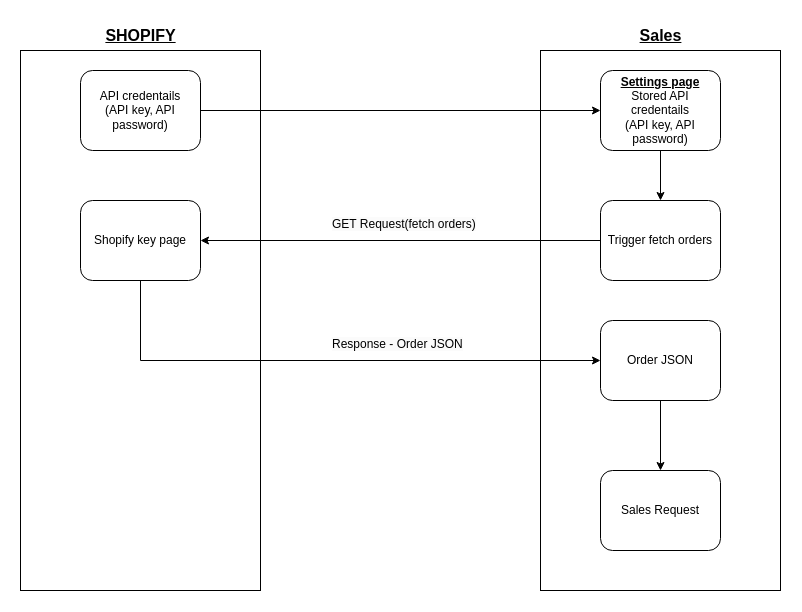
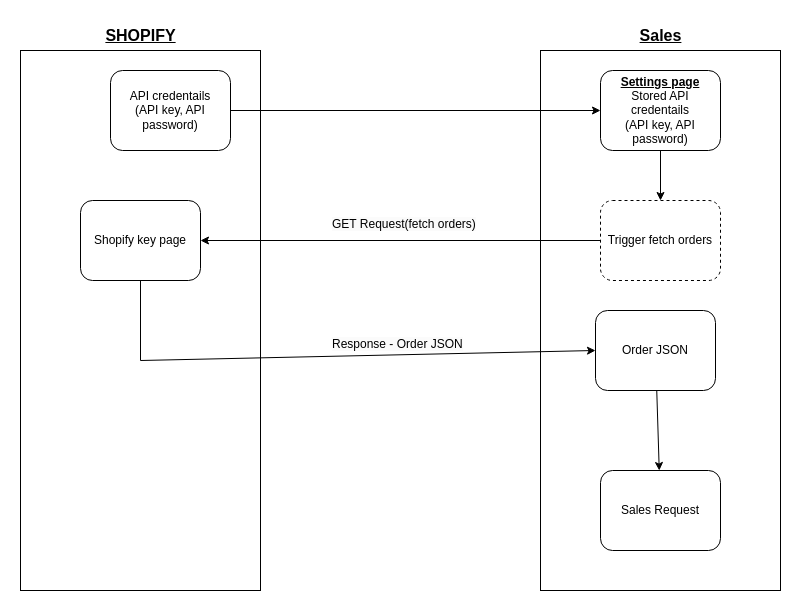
  <mxCell id="0" />
  <mxCell id="1" parent="0" />
  <mxCell id="2" value="" style="rounded=0;whiteSpace=wrap;html=1;" vertex="1" parent="1"><mxGeometry x="20" y="50" width="240" height="540" as="geometry" /></mxCell>
  <mxCell id="3" value="" style="rounded=0;whiteSpace=wrap;html=1;" vertex="1" parent="1"><mxGeometry x="540" y="50" width="240" height="540" as="geometry" /></mxCell>
  <mxCell id="4" value="&lt;b&gt;&lt;u&gt;&lt;font style=&quot;font-size: 16px;&quot;&gt;SHOPIFY&lt;/font&gt;&lt;/u&gt;&lt;/b&gt;" style="text;html=1;align=center;verticalAlign=middle;resizable=0;points=[];autosize=1;strokeColor=none;fillColor=none;" vertex="1" parent="1"><mxGeometry x="95" y="20" width="90" height="30" as="geometry" /></mxCell>
  <mxCell id="5" value="&lt;span style=&quot;font-size: 16px;&quot;&gt;&lt;b&gt;&lt;u&gt;Sales&lt;br&gt;&lt;/u&gt;&lt;/b&gt;&lt;/span&gt;" style="text;html=1;align=center;verticalAlign=middle;resizable=0;points=[];autosize=1;strokeColor=none;fillColor=none;" vertex="1" parent="1"><mxGeometry x="615" y="20" width="90" height="30" as="geometry" /></mxCell>
  <mxCell id="6" style="edgeStyle=none;rounded=0;orthogonalLoop=1;jettySize=auto;html=1;" edge="1" parent="1" source="7" target="9"><mxGeometry relative="1" as="geometry" /></mxCell>
- <mxCell id="7" value="API credentails&lt;br&gt;(API key, API password)" style="rounded=1;whiteSpace=wrap;html=1;" vertex="1" parent="1"><mxGeometry x="80" y="70" width="120" height="80" as="geometry" /></mxCell>
+ <mxCell id="7" value="API credentails&lt;br&gt;(API key, API password)" style="rounded=1;whiteSpace=wrap;html=1;" vertex="1" parent="1"><mxGeometry x="110" y="70" width="120" height="80" as="geometry" /></mxCell>
  <mxCell id="8" value="" style="edgeStyle=none;rounded=0;orthogonalLoop=1;jettySize=auto;html=1;" edge="1" parent="1" source="9" target="11"><mxGeometry relative="1" as="geometry" /></mxCell>
  <mxCell id="9" value="&lt;b&gt;&lt;u&gt;Settings page&lt;/u&gt;&lt;/b&gt;&lt;br&gt;Stored API credentails&lt;br&gt;(API key, API password)" style="rounded=1;whiteSpace=wrap;html=1;" vertex="1" parent="1"><mxGeometry x="600" y="70" width="120" height="80" as="geometry" /></mxCell>
  <mxCell id="10" style="edgeStyle=none;rounded=0;orthogonalLoop=1;jettySize=auto;html=1;exitX=0;exitY=0.5;exitDx=0;exitDy=0;" edge="1" parent="1" source="11" target="14"><mxGeometry relative="1" as="geometry" /></mxCell>
- <mxCell id="11" value="Trigger fetch orders" style="rounded=1;whiteSpace=wrap;html=1;" vertex="1" parent="1"><mxGeometry x="600" y="200" width="120" height="80" as="geometry" /></mxCell>
+ <mxCell id="11" value="Trigger fetch orders" style="rounded=1;whiteSpace=wrap;html=1;dashed=1;" vertex="1" parent="1"><mxGeometry x="600" y="200" width="120" height="80" as="geometry" /></mxCell>
  <mxCell id="12" value="&lt;span style=&quot;color: rgb(0, 0, 0); font-family: Helvetica; font-size: 12px; font-style: normal; font-variant-ligatures: normal; font-variant-caps: normal; font-weight: 400; letter-spacing: normal; orphans: 2; text-align: center; text-indent: 0px; text-transform: none; widows: 2; word-spacing: 0px; -webkit-text-stroke-width: 0px; background-color: rgb(251, 251, 251); text-decoration-thickness: initial; text-decoration-style: initial; text-decoration-color: initial; float: none; display: inline !important;&quot;&gt;GET Request(fetch orders)&lt;/span&gt;" style="text;whiteSpace=wrap;html=1;" vertex="1" parent="1"><mxGeometry x="330" y="210" width="150" height="40" as="geometry" /></mxCell>
  <mxCell id="13" style="edgeStyle=none;rounded=0;orthogonalLoop=1;jettySize=auto;html=1;entryX=0;entryY=0.5;entryDx=0;entryDy=0;" edge="1" parent="1" source="14" target="16"><mxGeometry relative="1" as="geometry"><Array as="points"><mxPoint x="140" y="360" /></Array></mxGeometry></mxCell>
  <mxCell id="14" value="Shopify key page" style="rounded=1;whiteSpace=wrap;html=1;" vertex="1" parent="1"><mxGeometry x="80" y="200" width="120" height="80" as="geometry" /></mxCell>
  <mxCell id="15" style="rounded=0;orthogonalLoop=1;jettySize=auto;html=1;" edge="1" parent="1" source="16" target="18"><mxGeometry relative="1" as="geometry" /></mxCell>
- <mxCell id="16" value="Order JSON" style="rounded=1;whiteSpace=wrap;html=1;" vertex="1" parent="1"><mxGeometry x="600" y="320" width="120" height="80" as="geometry" /></mxCell>
+ <mxCell id="16" value="Order JSON" style="rounded=1;whiteSpace=wrap;html=1;" vertex="1" parent="1"><mxGeometry x="595" y="310" width="120" height="80" as="geometry" /></mxCell>
  <mxCell id="17" value="&lt;span style=&quot;color: rgb(0, 0, 0); font-family: Helvetica; font-size: 12px; font-style: normal; font-variant-ligatures: normal; font-variant-caps: normal; font-weight: 400; letter-spacing: normal; orphans: 2; text-align: center; text-indent: 0px; text-transform: none; widows: 2; word-spacing: 0px; -webkit-text-stroke-width: 0px; background-color: rgb(251, 251, 251); text-decoration-thickness: initial; text-decoration-style: initial; text-decoration-color: initial; float: none; display: inline !important;&quot;&gt;Response - Order JSON&lt;/span&gt;" style="text;whiteSpace=wrap;html=1;" vertex="1" parent="1"><mxGeometry x="330" y="330" width="150" height="40" as="geometry" /></mxCell>
  <mxCell id="18" value="Sales Request" style="rounded=1;whiteSpace=wrap;html=1;" vertex="1" parent="1"><mxGeometry x="600" y="470" width="120" height="80" as="geometry" /></mxCell>
